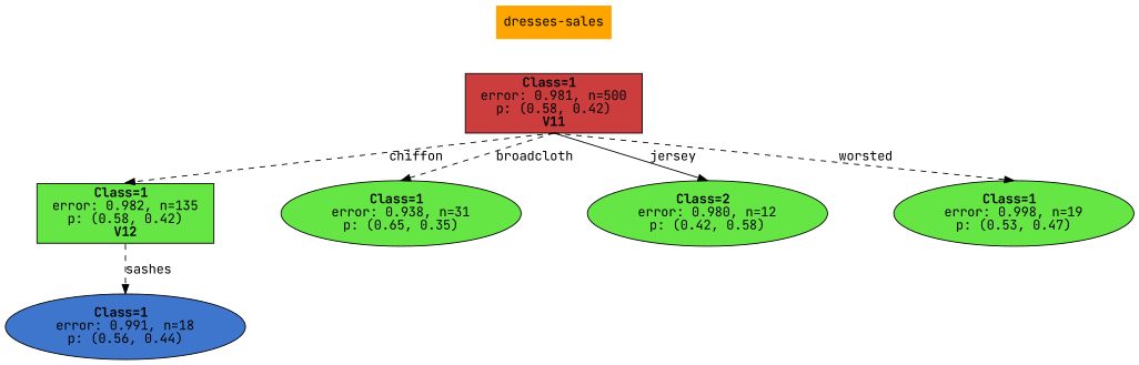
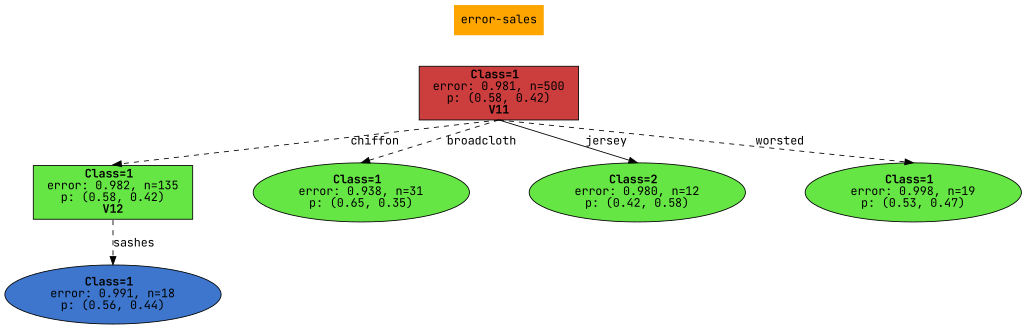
  digraph {
    nodesep=1
    ranksep=0.5
    splines=false
    fontname="JetBrains Mono"
    node [color=black fillcolor="0.300 0.7 0.900" fontname="JetBrains Mono" shape=oval style=filled]
    edge [fontname="JetBrains Mono" headport=n style=dashed tailport=s]
-   n1 [fillcolor=orange label="dresses-sales" shape=plaintext]
+   n1 [fillcolor=orange label="error-sales" shape=plaintext]
    n2 [fillcolor="0.000 0.7 0.800" label=<<b> Class=1 </b> <br/> error: 0.981, n=500 <br/> p: (0.58, 0.42) <br/><b>V11</b>> shape=rect]
    n3 [label=<<b> Class=1 </b> <br/> error: 0.982, n=135 <br/> p: (0.58, 0.42) <br/><b>V12</b>> shape=rect]
    n4 [label=<<b> Class=1 </b> <br/> error: 0.938, n=31 <br/> p: (0.65, 0.35) >]
    n5 [label=<<b> Class=2 </b> <br/> error: 0.980, n=12 <br/> p: (0.42, 0.58) >]
    n6 [label=<<b> Class=1 </b> <br/> error: 0.998, n=19 <br/> p: (0.53, 0.47) >]
    n7 [fillcolor="0.600 0.7 0.800" label=<<b> Class=1 </b> <br/> error: 0.991, n=18 <br/> p: (0.56, 0.44) >]
    n1 -> n2 [style=invis]
    n2 -> n3 [label=chiffon]
    n2 -> n4 [label=broadcloth]
    n2 -> n5 [label=jersey style=solid]
    n2 -> n6 [label=worsted]
    n3 -> n7 [label=sashes]
  }
